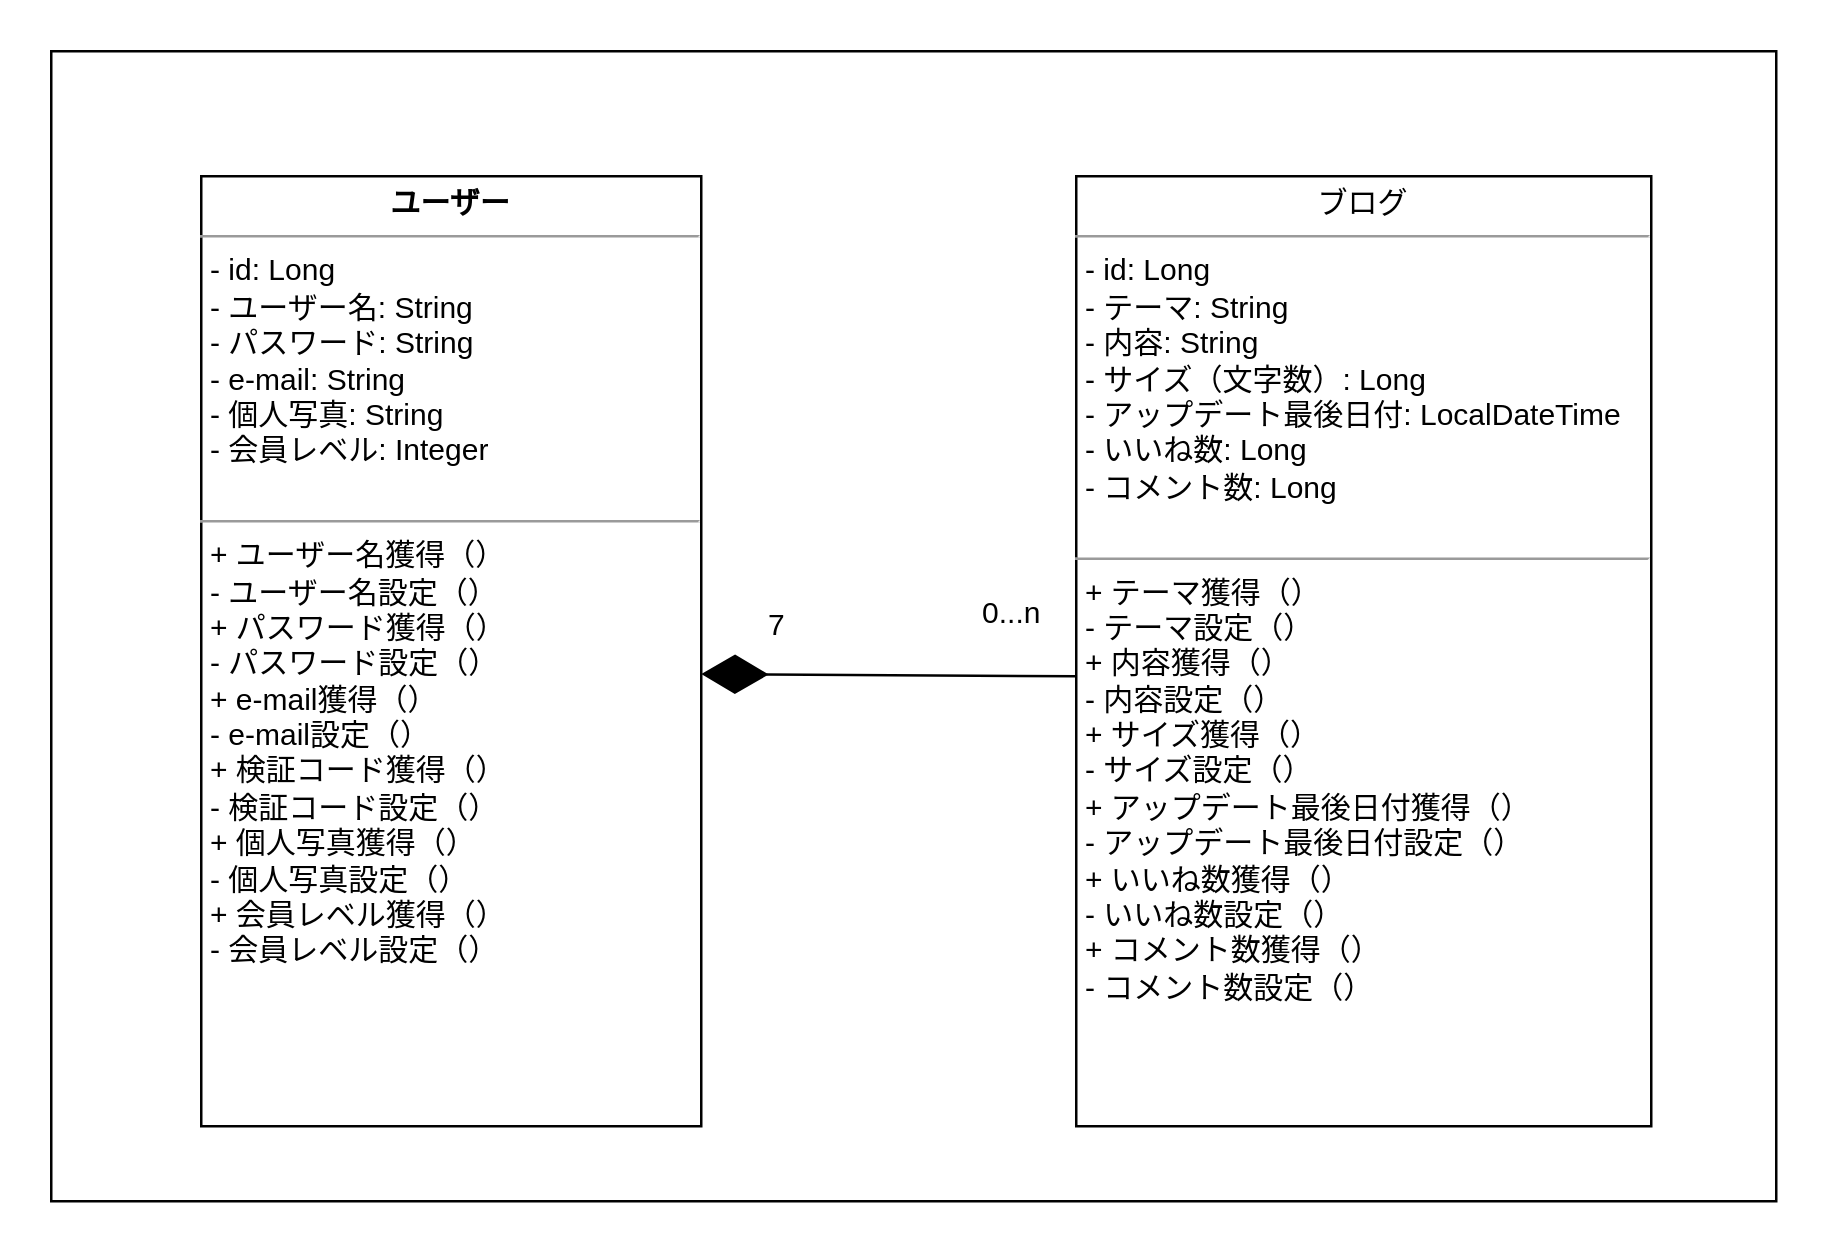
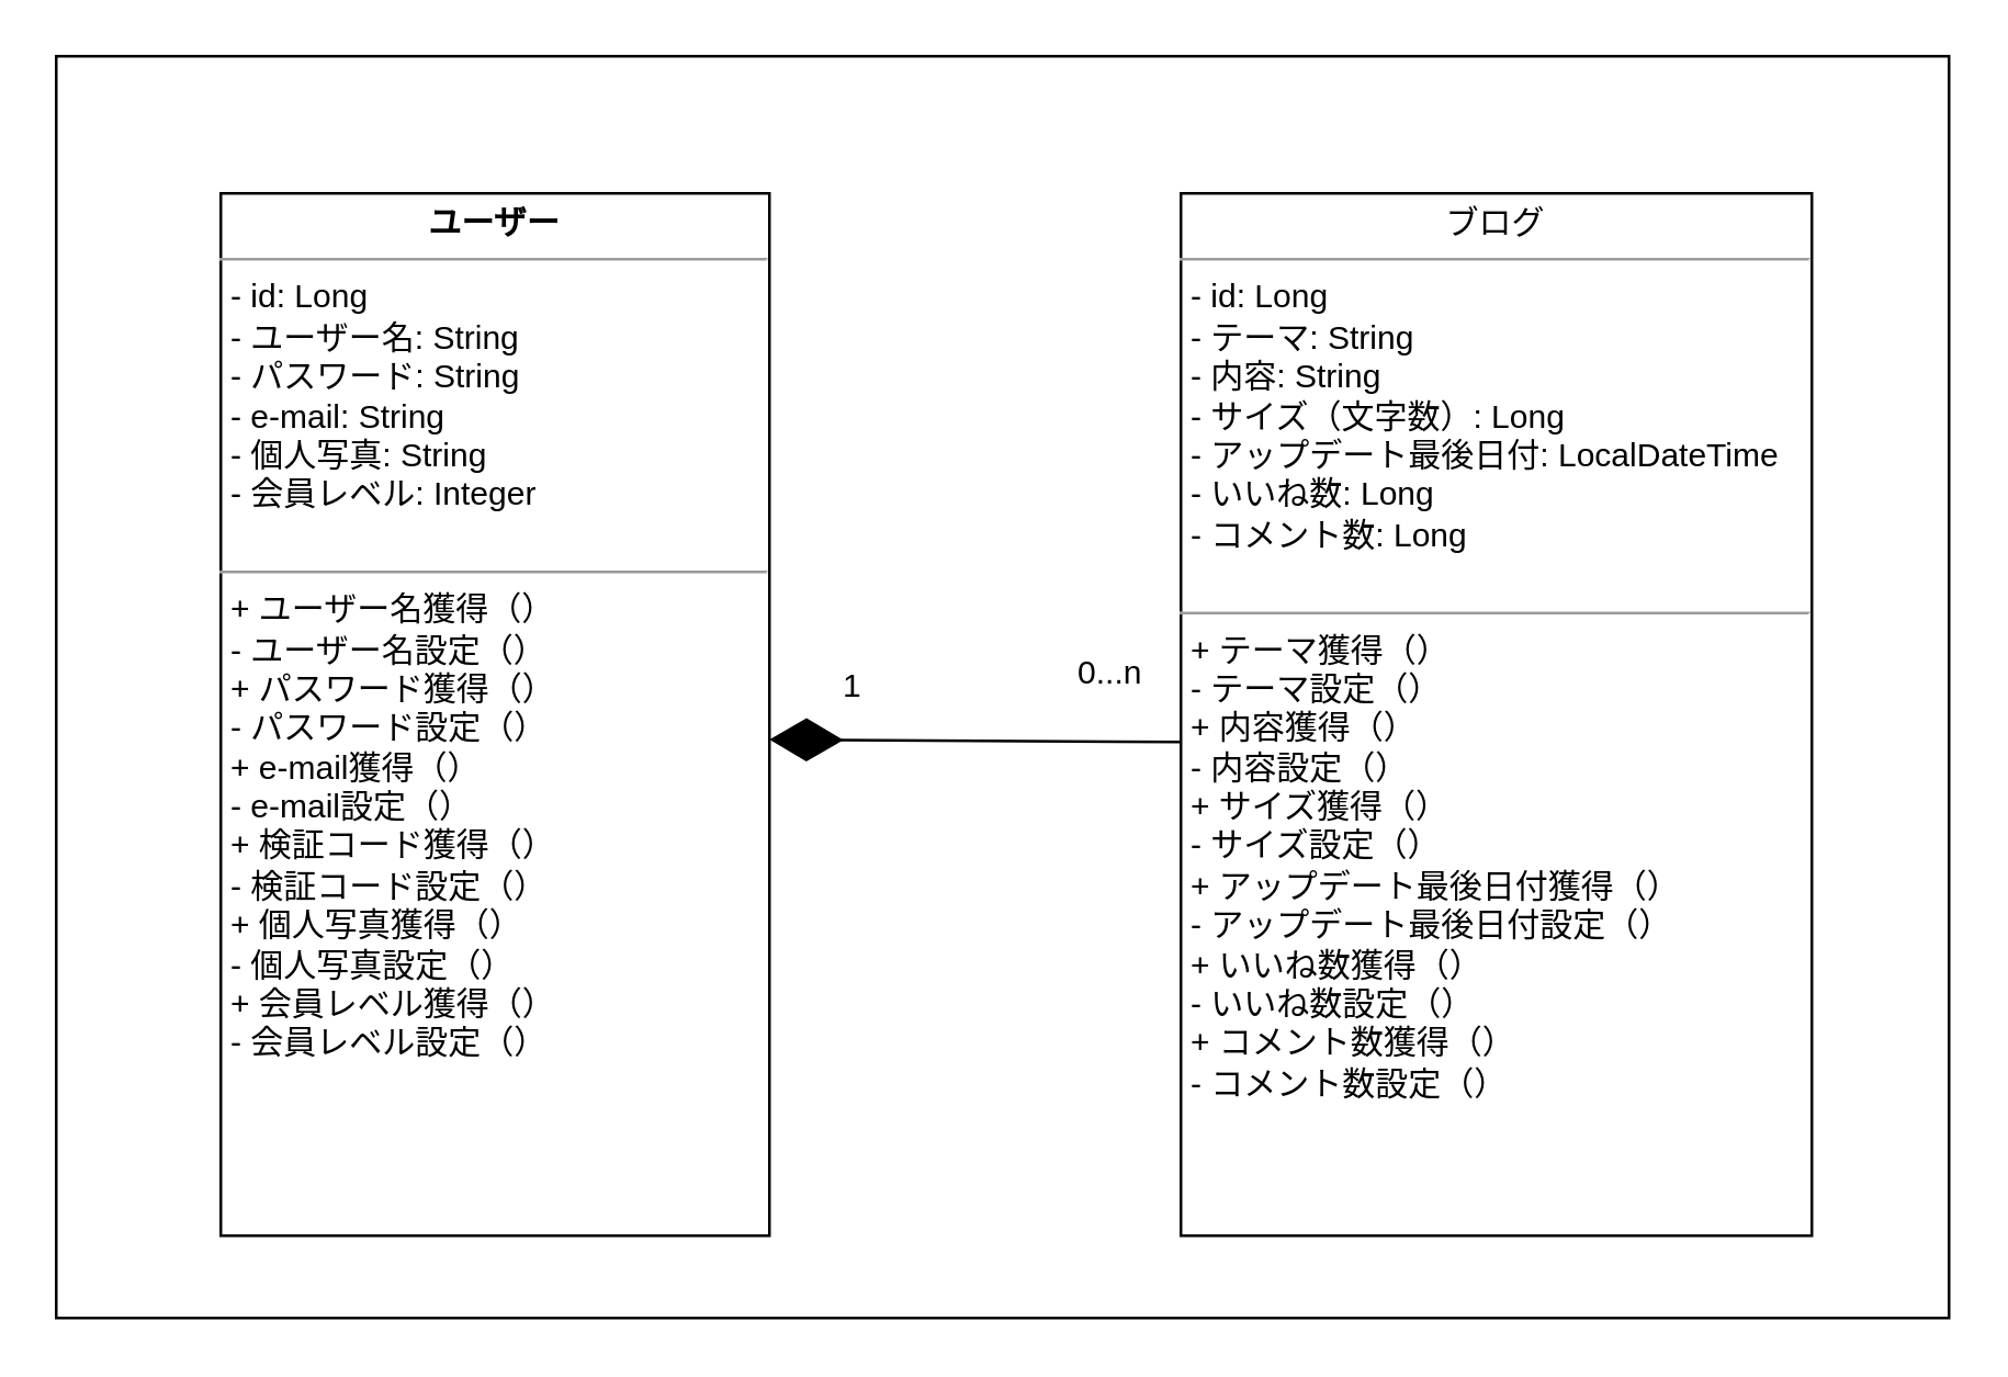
  <mxCell id="0" />
  <mxCell id="1" parent="0" />
  <mxCell id="2" value="" style="rounded=0;whiteSpace=wrap;html=1;" parent="1" vertex="1"><mxGeometry x="20" y="20" width="690" height="460" as="geometry" /></mxCell>
  <mxCell id="3" value="&lt;p style=&quot;text-align: center ; margin: 4px 0px 0px&quot;&gt;&lt;b&gt;ユーザー&lt;/b&gt;&lt;/p&gt;&lt;hr size=&quot;1&quot;&gt;&lt;p style=&quot;margin: 0px ; margin-left: 4px&quot;&gt;- id: Long&lt;/p&gt;&lt;p style=&quot;margin: 0px ; margin-left: 4px&quot;&gt;- ユーザー名: String&lt;/p&gt;&lt;p style=&quot;margin: 0px ; margin-left: 4px&quot;&gt;- パスワード: String&lt;/p&gt;&lt;p style=&quot;margin: 0px ; margin-left: 4px&quot;&gt;- e-mail: String&lt;/p&gt;&lt;p style=&quot;margin: 0px ; margin-left: 4px&quot;&gt;- 個人写真: String&lt;/p&gt;&lt;p style=&quot;margin: 0px ; margin-left: 4px&quot;&gt;- 会員レベル: Integer&lt;/p&gt;&lt;p style=&quot;margin: 0px ; margin-left: 4px&quot;&gt;&lt;br&gt;&lt;/p&gt;&lt;hr size=&quot;1&quot;&gt;&lt;p style=&quot;margin: 0px ; margin-left: 4px&quot;&gt;+ ユーザー名獲得（）&lt;/p&gt;&lt;p style=&quot;margin: 0px ; margin-left: 4px&quot;&gt;- ユーザー名設定（）&lt;/p&gt;&lt;p style=&quot;margin: 0px ; margin-left: 4px&quot;&gt;+ パスワード獲得（）&lt;/p&gt;&lt;p style=&quot;margin: 0px ; margin-left: 4px&quot;&gt;- パスワード設定（）&lt;/p&gt;&lt;p style=&quot;margin: 0px ; margin-left: 4px&quot;&gt;+ e-mail獲得（）&lt;/p&gt;&lt;p style=&quot;margin: 0px ; margin-left: 4px&quot;&gt;- e-mail設定（）&lt;/p&gt;&lt;p style=&quot;margin: 0px ; margin-left: 4px&quot;&gt;+ 検証コード獲得（）&lt;/p&gt;&lt;p style=&quot;margin: 0px ; margin-left: 4px&quot;&gt;- 検証コード設定（）&lt;/p&gt;&lt;p style=&quot;margin: 0px ; margin-left: 4px&quot;&gt;+ 個人写真獲得（）&lt;/p&gt;&lt;p style=&quot;margin: 0px ; margin-left: 4px&quot;&gt;- 個人写真設定（）&lt;/p&gt;&lt;p style=&quot;margin: 0px ; margin-left: 4px&quot;&gt;+ 会員レベル獲得（）&lt;/p&gt;&lt;p style=&quot;margin: 0px ; margin-left: 4px&quot;&gt;- 会員レベル設定（）&lt;/p&gt;&lt;p style=&quot;margin: 0px ; margin-left: 4px&quot;&gt;&lt;br&gt;&lt;/p&gt;&lt;p style=&quot;margin: 0px ; margin-left: 4px&quot;&gt;&lt;br&gt;&lt;/p&gt;" style="verticalAlign=top;align=left;overflow=fill;fontSize=12;fontFamily=Helvetica;html=1;" parent="1" vertex="1"><mxGeometry x="80" y="70" width="200" height="380" as="geometry" /></mxCell>
  <mxCell id="4" value="&lt;p style=&quot;margin: 0px ; margin-top: 4px ; text-align: center&quot;&gt;ブログ&lt;/p&gt;&lt;hr size=&quot;1&quot;&gt;&lt;p style=&quot;margin: 0px ; margin-left: 4px&quot;&gt;- id: Long&lt;/p&gt;&lt;p style=&quot;margin: 0px ; margin-left: 4px&quot;&gt;- テーマ: String&lt;/p&gt;&lt;p style=&quot;margin: 0px ; margin-left: 4px&quot;&gt;- 内容: String&lt;/p&gt;&lt;p style=&quot;margin: 0px ; margin-left: 4px&quot;&gt;- サイズ（文字数）: Long&lt;/p&gt;&lt;p style=&quot;margin: 0px ; margin-left: 4px&quot;&gt;- アップデート最後日付: LocalDateTime&lt;/p&gt;&lt;p style=&quot;margin: 0px ; margin-left: 4px&quot;&gt;- いいね数: Long&lt;/p&gt;&lt;p style=&quot;margin: 0px ; margin-left: 4px&quot;&gt;- コメント数: Long&lt;/p&gt;&lt;p style=&quot;margin: 0px ; margin-left: 4px&quot;&gt;&lt;br&gt;&lt;/p&gt;&lt;hr size=&quot;1&quot;&gt;&lt;p style=&quot;margin: 0px ; margin-left: 4px&quot;&gt;+ テーマ獲得（）&lt;/p&gt;&lt;p style=&quot;margin: 0px ; margin-left: 4px&quot;&gt;- テーマ設定（）&lt;/p&gt;&lt;p style=&quot;margin: 0px ; margin-left: 4px&quot;&gt;+ 内容獲得（）&lt;/p&gt;&lt;p style=&quot;margin: 0px ; margin-left: 4px&quot;&gt;- 内容設定（）&lt;/p&gt;&lt;p style=&quot;margin: 0px ; margin-left: 4px&quot;&gt;+ サイズ獲得（）&lt;/p&gt;&lt;p style=&quot;margin: 0px ; margin-left: 4px&quot;&gt;- サイズ設定（）&lt;/p&gt;&lt;p style=&quot;margin: 0px ; margin-left: 4px&quot;&gt;+ アップデート最後日付獲得（）&lt;/p&gt;&lt;p style=&quot;margin: 0px ; margin-left: 4px&quot;&gt;- アップデート最後日付設定（）&lt;/p&gt;&lt;p style=&quot;margin: 0px ; margin-left: 4px&quot;&gt;+ いいね数獲得（）&lt;/p&gt;&lt;p style=&quot;margin: 0px ; margin-left: 4px&quot;&gt;- いいね数設定（）&lt;/p&gt;&lt;p style=&quot;margin: 0px ; margin-left: 4px&quot;&gt;+ コメント数獲得（）&lt;/p&gt;&lt;p style=&quot;margin: 0px ; margin-left: 4px&quot;&gt;- コメント数設定（）&lt;/p&gt;&lt;p style=&quot;margin: 0px ; margin-left: 4px&quot;&gt;&lt;br&gt;&lt;/p&gt;" style="verticalAlign=top;align=left;overflow=fill;fontSize=12;fontFamily=Helvetica;html=1;" parent="1" vertex="1"><mxGeometry x="430" y="70" width="230" height="380" as="geometry" /></mxCell>
- <mxCell id="5" value="7" style="text;html=1;resizable=0;autosize=1;align=center;verticalAlign=middle;points=[];fillColor=none;strokeColor=none;rounded=0;" parent="1" vertex="1"><mxGeometry x="300" y="240" width="20" height="20" as="geometry" /></mxCell>
+ <mxCell id="5" value="1" style="text;html=1;resizable=0;autosize=1;align=center;verticalAlign=middle;points=[];fillColor=none;strokeColor=none;rounded=0;" parent="1" vertex="1"><mxGeometry x="300" y="240" width="20" height="20" as="geometry" /></mxCell>
  <mxCell id="6" value="0...n" style="text;html=1;resizable=0;autosize=1;align=center;verticalAlign=middle;points=[];fillColor=none;strokeColor=none;rounded=0;" parent="1" vertex="1"><mxGeometry x="384" y="235" width="40" height="20" as="geometry" /></mxCell>
  <mxCell id="7" value="" style="endArrow=diamondThin;endFill=1;endSize=24;html=1;entryX=1;entryY=0.524;entryDx=0;entryDy=0;entryPerimeter=0;" parent="1" target="3" edge="1"><mxGeometry width="160" relative="1" as="geometry"><mxPoint x="430" y="270" as="sourcePoint" /><mxPoint x="300" y="270" as="targetPoint" /></mxGeometry></mxCell>
